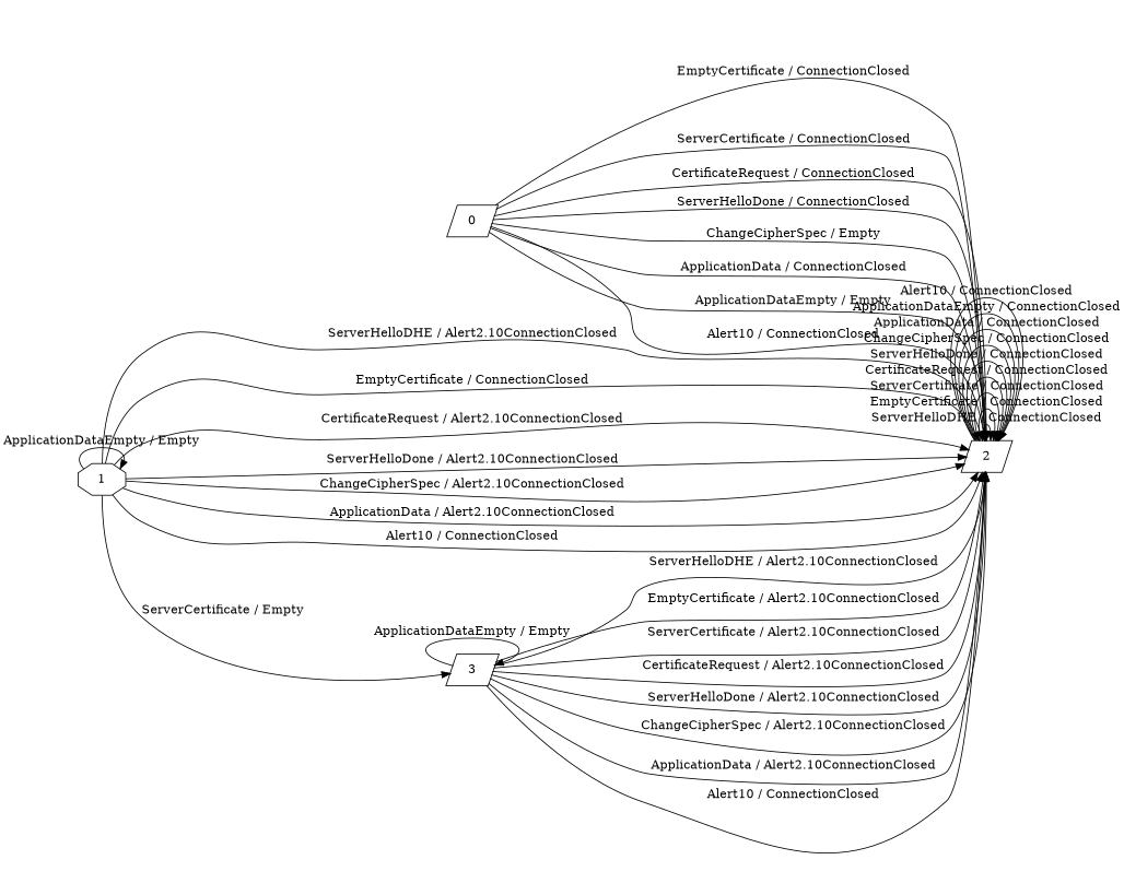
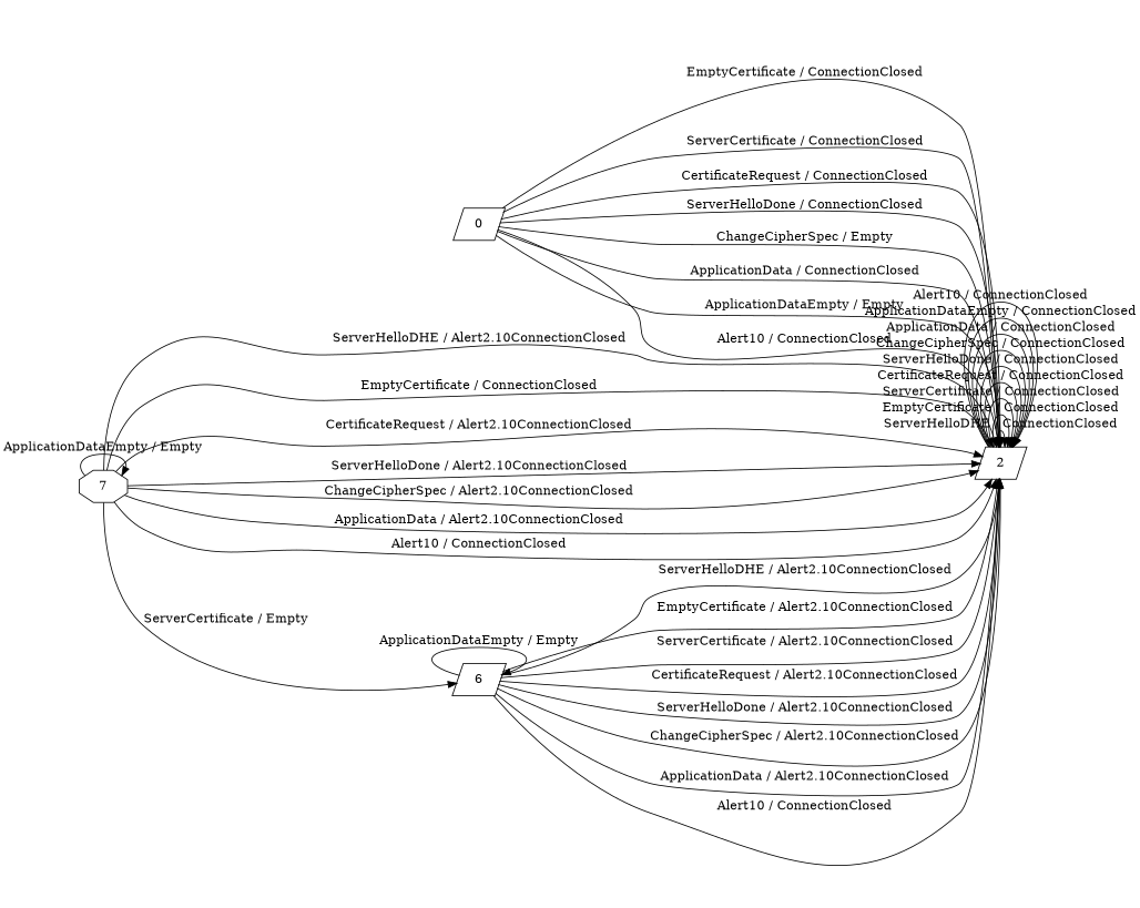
  digraph {
    rankdir=LR
    node [shape=parallelogram]
    n1 [label=0]
    n2 [label=2]
-   n3 [label=1 shape=octagon]
-   n4 [label=3]
+   n3 [label=7 shape=octagon]
+   n4 [label=6]
    n1 -> n2 [label="EmptyCertificate / ConnectionClosed"]
    n1 -> n2 [label="ServerCertificate / ConnectionClosed"]
    n1 -> n2 [label="CertificateRequest / ConnectionClosed"]
    n1 -> n2 [label="ServerHelloDone / ConnectionClosed"]
    n1 -> n2 [label="ChangeCipherSpec / Empty"]
    n1 -> n2 [label="ApplicationData / ConnectionClosed"]
    n1 -> n2 [label="ApplicationDataEmpty / Empty"]
    n1 -> n2 [label="Alert10 / ConnectionClosed"]
    n2 -> n2 [label="ServerHelloDHE / ConnectionClosed"]
    n2 -> n2 [label="EmptyCertificate / ConnectionClosed"]
    n2 -> n2 [label="ServerCertificate / ConnectionClosed"]
    n2 -> n2 [label="CertificateRequest / ConnectionClosed"]
    n2 -> n2 [label="ServerHelloDone / ConnectionClosed"]
    n2 -> n2 [label="ChangeCipherSpec / ConnectionClosed"]
    n2 -> n2 [label="ApplicationData / ConnectionClosed"]
    n2 -> n2 [label="ApplicationDataEmpty / ConnectionClosed"]
    n2 -> n2 [label="Alert10 / ConnectionClosed"]
    n3 -> n2 [label="ServerHelloDHE / Alert2.10ConnectionClosed"]
    n3 -> n2 [label="EmptyCertificate / ConnectionClosed"]
    n3 -> n2 [label="CertificateRequest / Alert2.10ConnectionClosed"]
    n3 -> n2 [label="ServerHelloDone / Alert2.10ConnectionClosed"]
    n3 -> n2 [label="ChangeCipherSpec / Alert2.10ConnectionClosed"]
    n3 -> n2 [label="ApplicationData / Alert2.10ConnectionClosed"]
    n3 -> n2 [label="Alert10 / ConnectionClosed"]
    n3 -> n3 [label="ApplicationDataEmpty / Empty"]
    n3 -> n4 [label="ServerCertificate / Empty"]
    n4 -> n2 [label="ServerHelloDHE / Alert2.10ConnectionClosed"]
    n4 -> n2 [label="EmptyCertificate / Alert2.10ConnectionClosed"]
    n4 -> n2 [label="ServerCertificate / Alert2.10ConnectionClosed"]
    n4 -> n2 [label="CertificateRequest / Alert2.10ConnectionClosed"]
    n4 -> n2 [label="ServerHelloDone / Alert2.10ConnectionClosed"]
    n4 -> n2 [label="ChangeCipherSpec / Alert2.10ConnectionClosed"]
    n4 -> n2 [label="ApplicationData / Alert2.10ConnectionClosed"]
    n4 -> n2 [label="Alert10 / ConnectionClosed"]
    n4 -> n4 [label="ApplicationDataEmpty / Empty"]
  }
